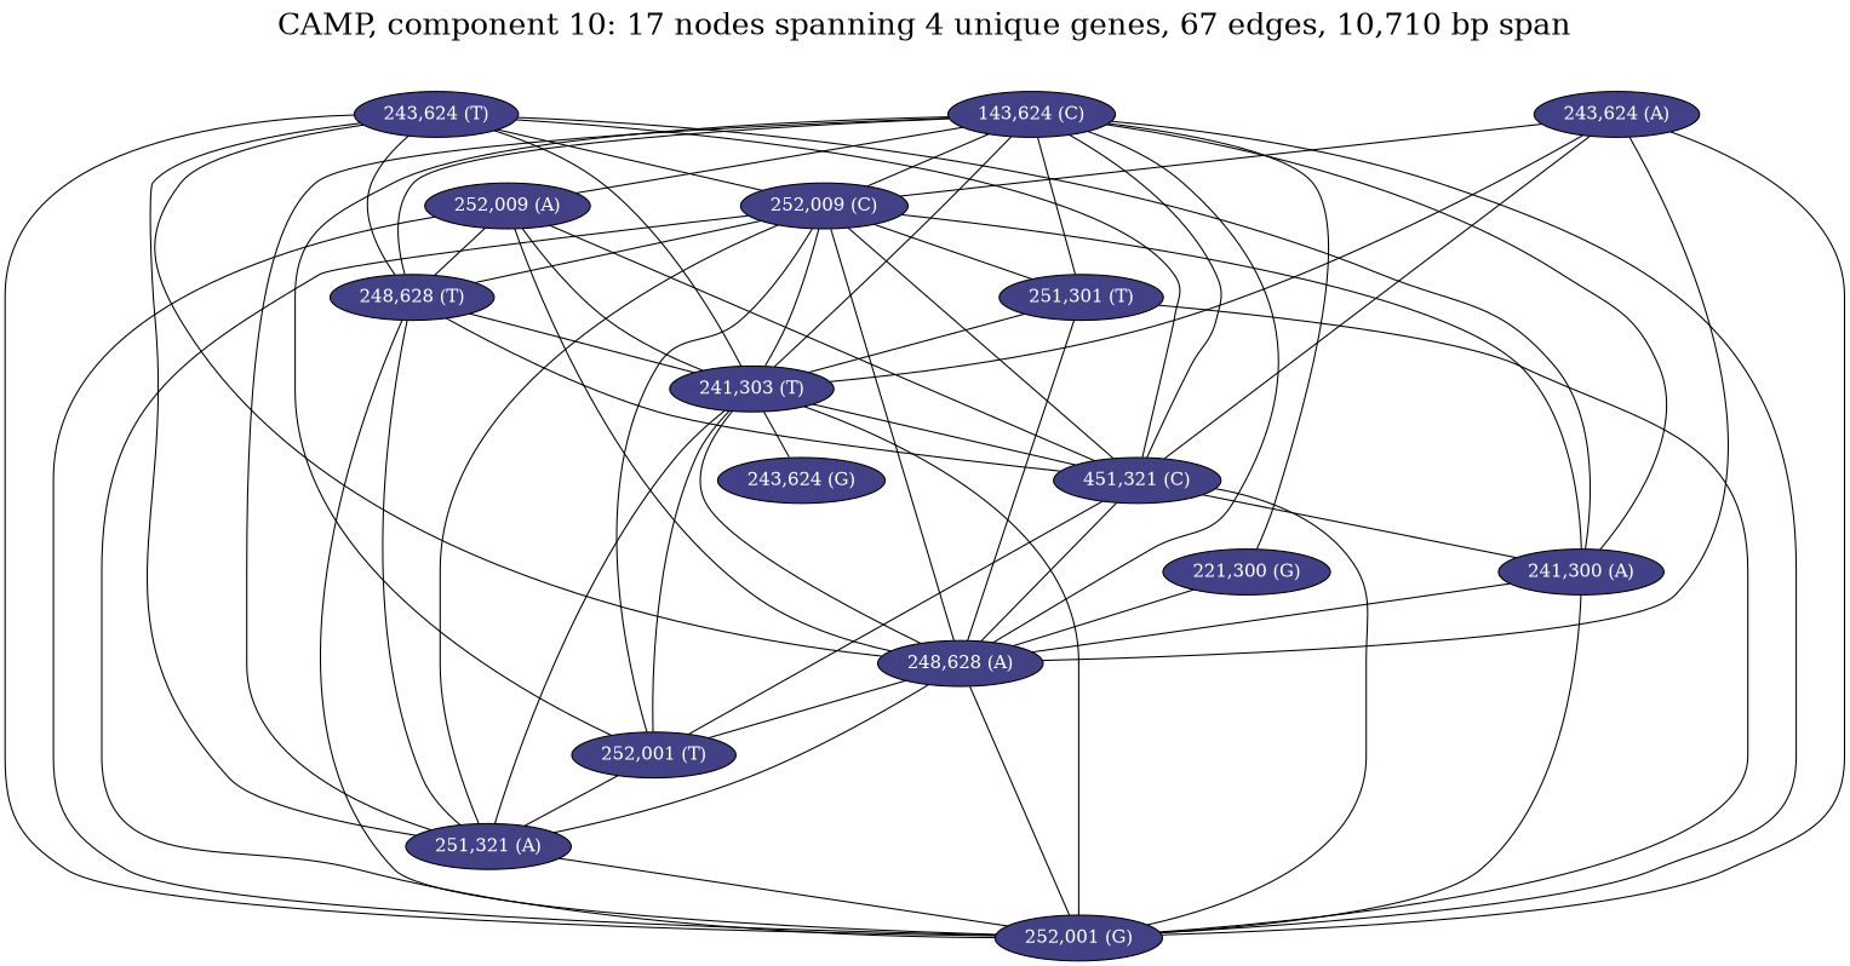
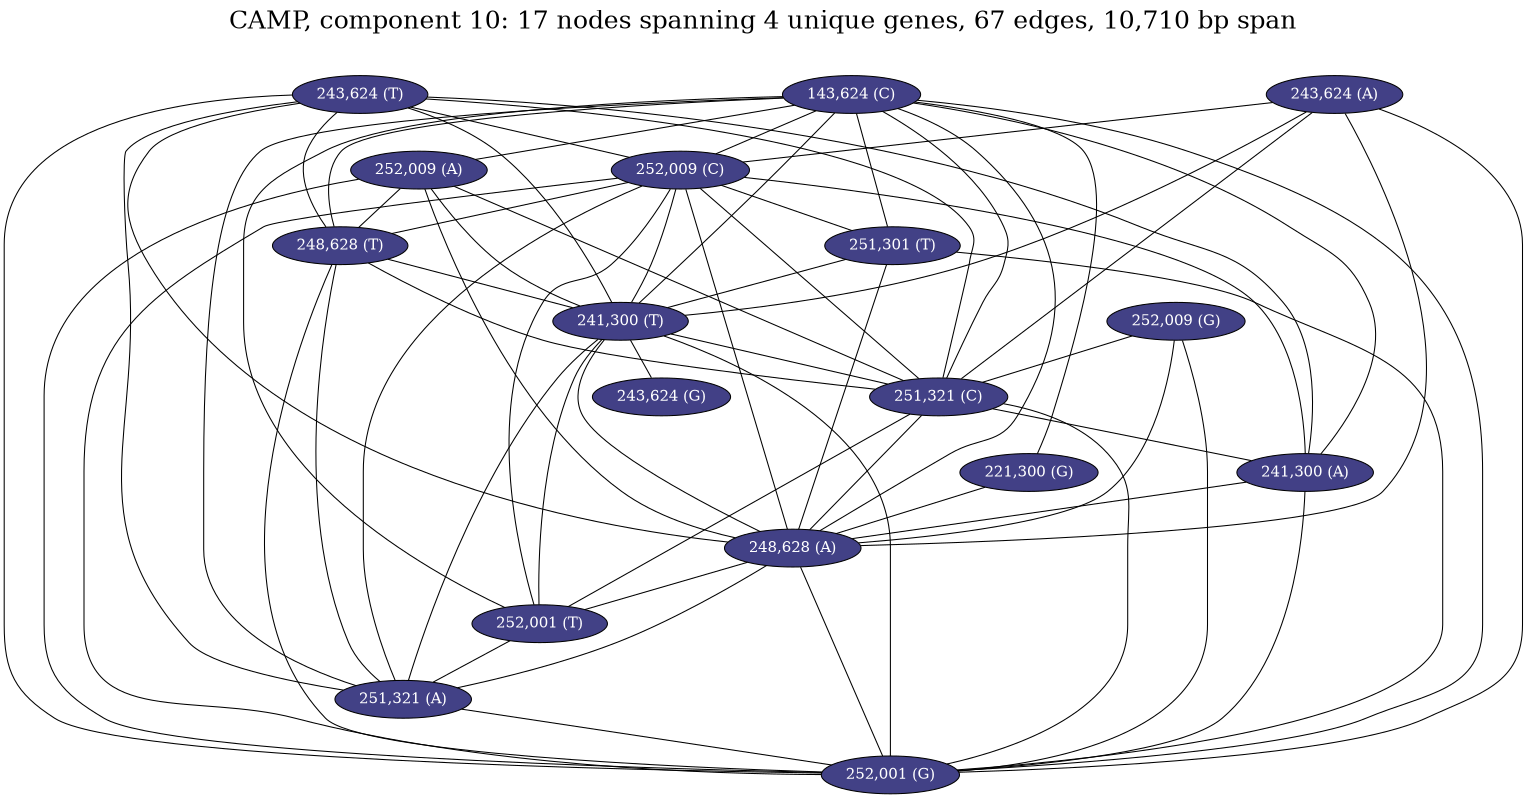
  graph {
    fontsize=24
    label="CAMP, component 10: 17 nodes spanning 4 unique genes, 67 edges, 10,710 bp span"
    labelloc=t
    node [fillcolor="#424186" fontcolor="#ffffff" style=filled]
    n1 [fillcolor="#424086" label="221,300 (G)"]
    "248,628 (A)"
    "251,321 (A)"
    "252,001 (T)"
    "252,001 (G)"
-   "241,300 (T)" [fillcolor="#424086" label="241,303 (T)"]
+   "241,300 (T)" [fillcolor="#424086"]
    "243,624 (G)" [fillcolor="#424086"]
-   "251,321 (C)" [label="451,321 (C)"]
+   "251,321 (C)"
    "241,300 (A)" [fillcolor="#424086"]
    "243,624 (T)" [fillcolor="#424086"]
    "248,628 (T)"
    "252,009 (C)"
    n13 [label="251,301 (T)"]
    "243,624 (A)" [fillcolor="#424086"]
    n15 [fillcolor="#424086" label="143,624 (C)"]
    "252,009 (A)"
+   "252,009 (G)"
    n1 -- "248,628 (A)"
    "248,628 (A)" -- "251,321 (A)"
    "248,628 (A)" -- "252,001 (T)"
    "248,628 (A)" -- "252,001 (G)"
    "251,321 (A)" -- "252,001 (G)"
    "252,001 (T)" -- "251,321 (A)"
    "241,300 (T)" -- "248,628 (A)"
    "241,300 (T)" -- "251,321 (A)"
    "241,300 (T)" -- "252,001 (T)"
    "241,300 (T)" -- "252,001 (G)"
    "241,300 (T)" -- "243,624 (G)"
    "241,300 (T)" -- "251,321 (C)"
    "251,321 (C)" -- "248,628 (A)"
    "251,321 (C)" -- "252,001 (T)"
    "251,321 (C)" -- "252,001 (G)"
    "251,321 (C)" -- "241,300 (A)"
    "241,300 (A)" -- "248,628 (A)"
    "241,300 (A)" -- "252,001 (G)"
    "243,624 (T)" -- "248,628 (A)"
    "243,624 (T)" -- "251,321 (A)"
    "243,624 (T)" -- "252,001 (G)"
    "243,624 (T)" -- "241,300 (T)"
    "243,624 (T)" -- "251,321 (C)"
    "243,624 (T)" -- "241,300 (A)"
    "243,624 (T)" -- "248,628 (T)"
    "243,624 (T)" -- "252,009 (C)"
    "248,628 (T)" -- "251,321 (A)"
    "248,628 (T)" -- "252,001 (G)"
    "248,628 (T)" -- "241,300 (T)"
    "248,628 (T)" -- "251,321 (C)"
    "252,009 (C)" -- "248,628 (A)"
    "252,009 (C)" -- "251,321 (A)"
    "252,009 (C)" -- "252,001 (T)"
    "252,009 (C)" -- "252,001 (G)"
    "252,009 (C)" -- "241,300 (T)"
    "252,009 (C)" -- "251,321 (C)"
    "252,009 (C)" -- "241,300 (A)"
    "252,009 (C)" -- "248,628 (T)"
    "252,009 (C)" -- n13
    n13 -- "248,628 (A)"
    n13 -- "252,001 (G)"
    n13 -- "241,300 (T)"
    "243,624 (A)" -- "248,628 (A)"
    "243,624 (A)" -- "252,001 (G)"
    "243,624 (A)" -- "241,300 (T)"
    "243,624 (A)" -- "251,321 (C)"
    "243,624 (A)" -- "252,009 (C)"
    n15 -- n1
    n15 -- "248,628 (A)"
    n15 -- "251,321 (A)"
    n15 -- "252,001 (T)"
    n15 -- "252,001 (G)"
    n15 -- "241,300 (T)"
    n15 -- "251,321 (C)"
    n15 -- "241,300 (A)"
    n15 -- "248,628 (T)"
    n15 -- "252,009 (C)"
    n15 -- n13
    n15 -- "252,009 (A)"
    "252,009 (A)" -- "248,628 (A)"
    "252,009 (A)" -- "252,001 (G)"
    "252,009 (A)" -- "241,300 (T)"
    "252,009 (A)" -- "251,321 (C)"
    "252,009 (A)" -- "248,628 (T)"
+   "252,009 (G)" -- "248,628 (A)"
+   "252,009 (G)" -- "252,001 (G)"
+   "252,009 (G)" -- "251,321 (C)"
  }
